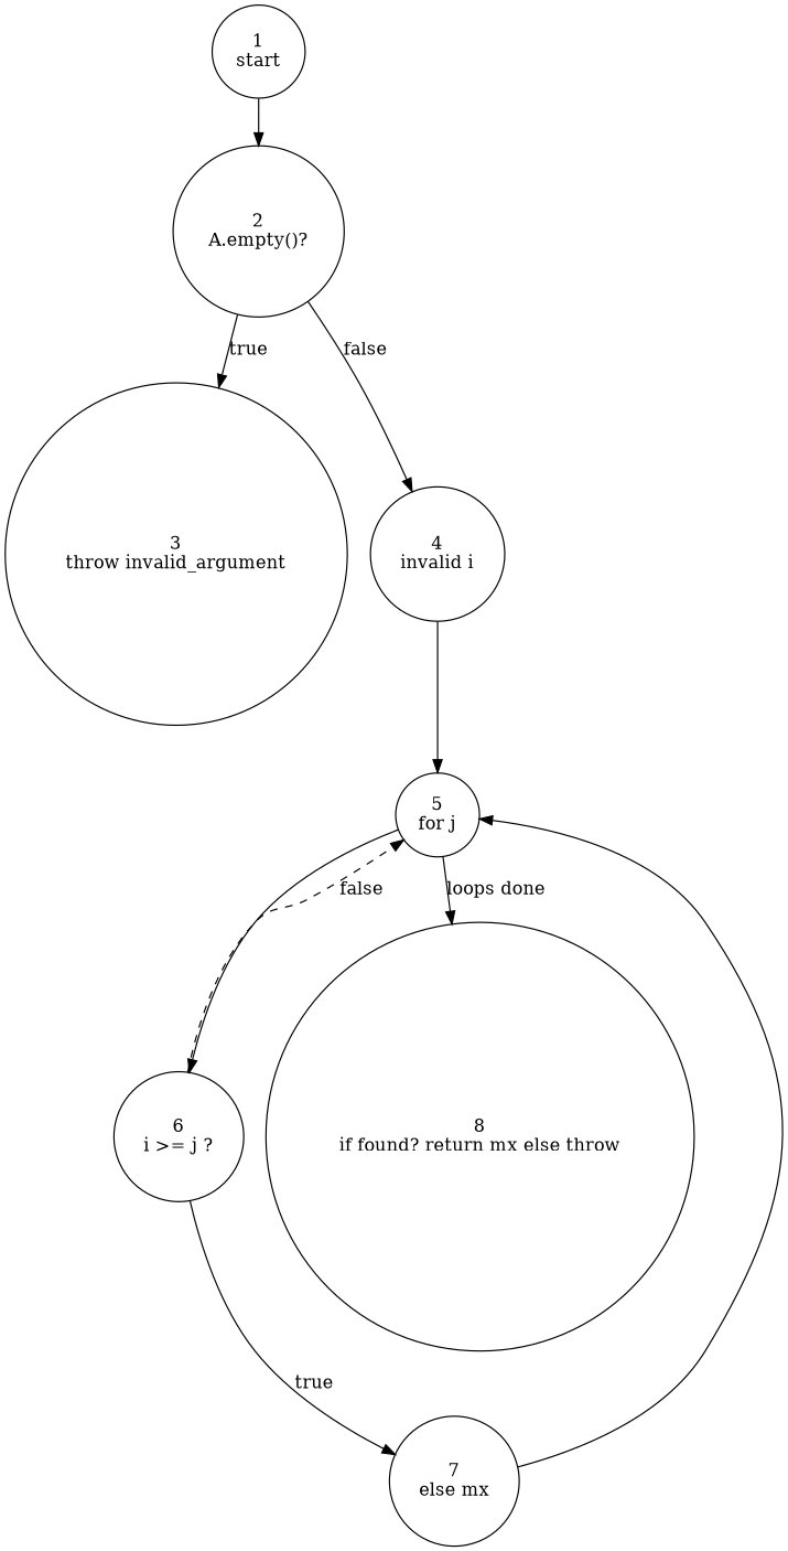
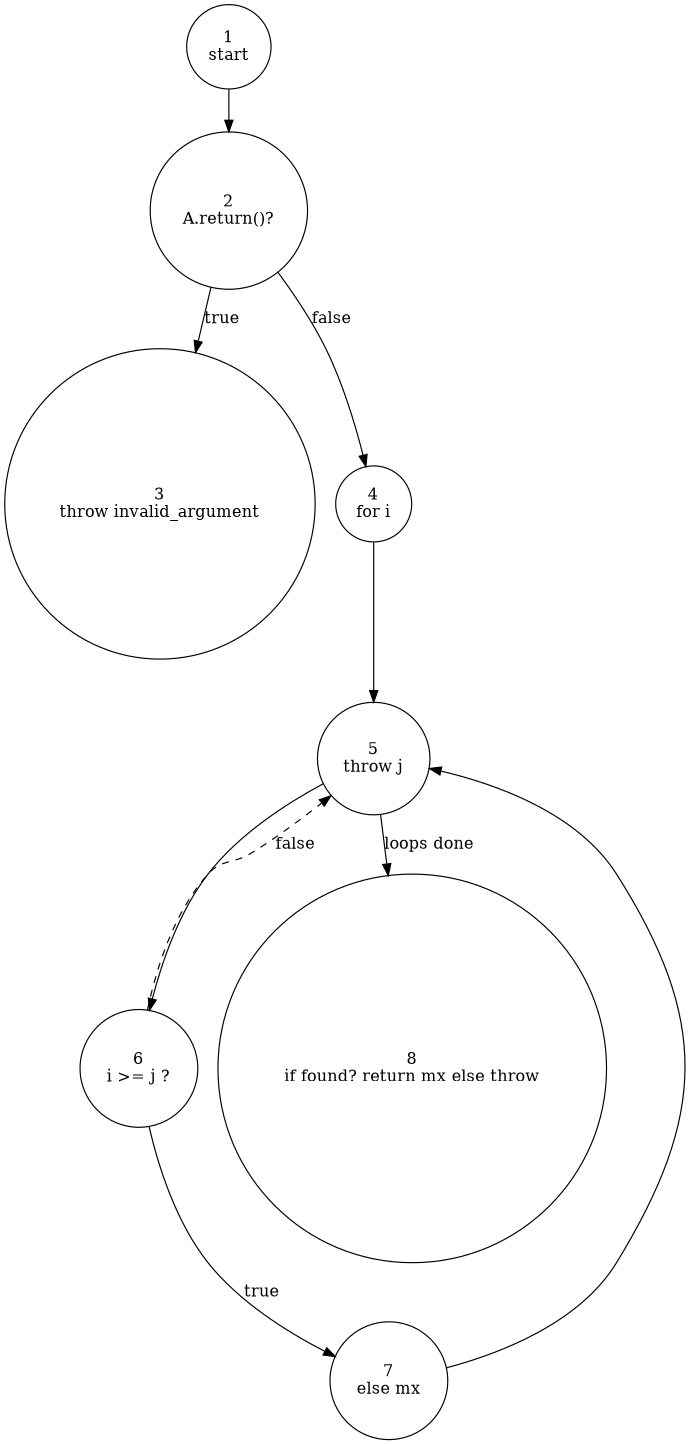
  digraph {
    fontname="DejaVu Serif"
    node [fillcolor=white fontname="DejaVu Serif" shape=circle style=filled]
    edge [fontname="DejaVu Serif"]
    n1 [label="1\nstart"]
-   n2 [label="2\nA.empty()?"]
+   n2 [label="2\nA.return()?"]
    n3 [label="3\nthrow invalid_argument"]
-   n4 [label="4\ninvalid i"]
-   n5 [label="5\nfor j"]
+   n4 [label="4\nfor i"]
+   n5 [label="5\nthrow j"]
    n6 [label="6\ni >= j ?"]
    n7 [label="8\nif found? return mx else throw"]
    n8 [label="7\nelse mx"]
    n1 -> n2
    n2 -> n3 [label=true]
    n2 -> n4 [label=false]
    n4 -> n5
    n5 -> n6
    n5 -> n7 [label="loops done"]
    n6 -> n5 [label=false style=dashed]
    n6 -> n8 [label=true]
    n8 -> n5
  }
